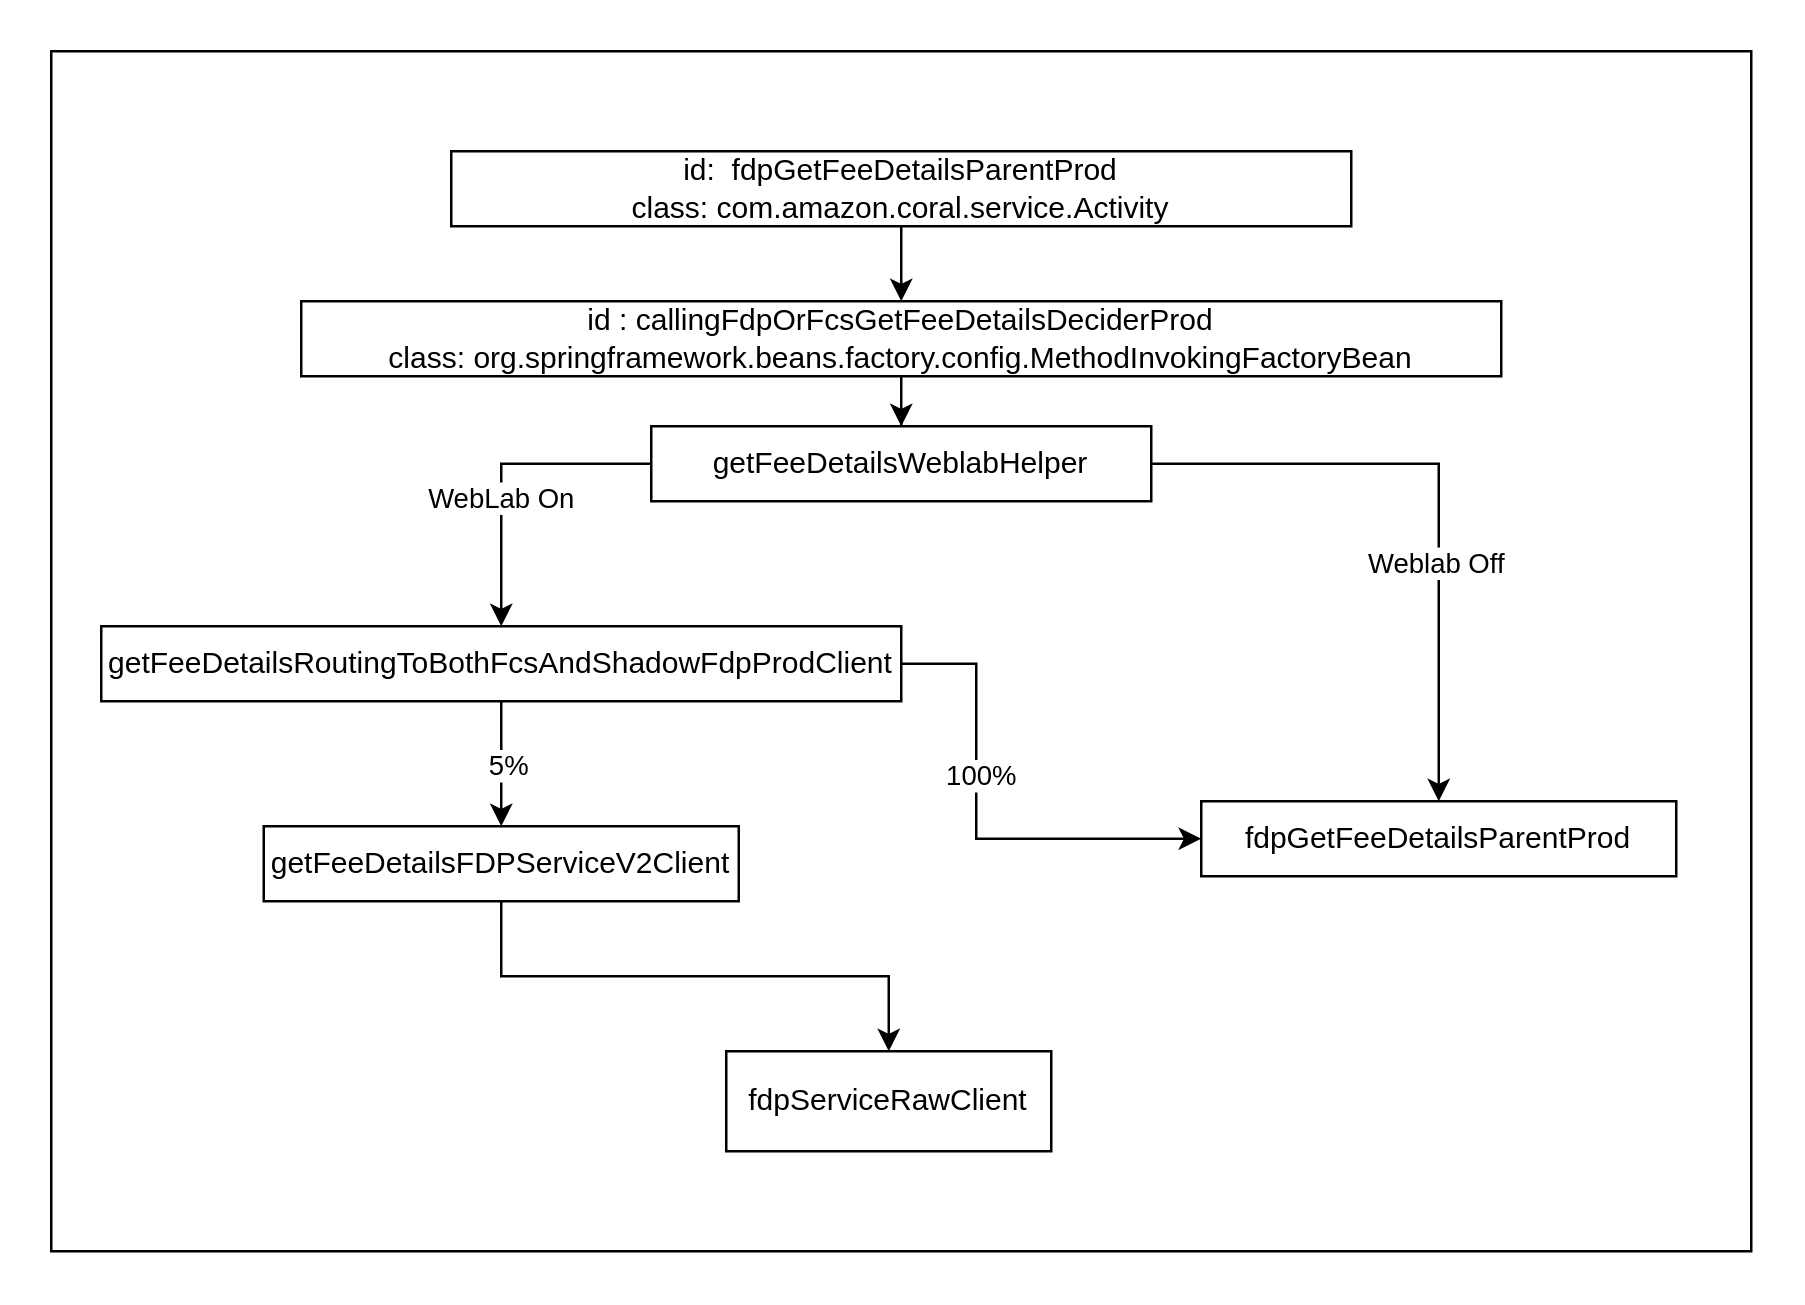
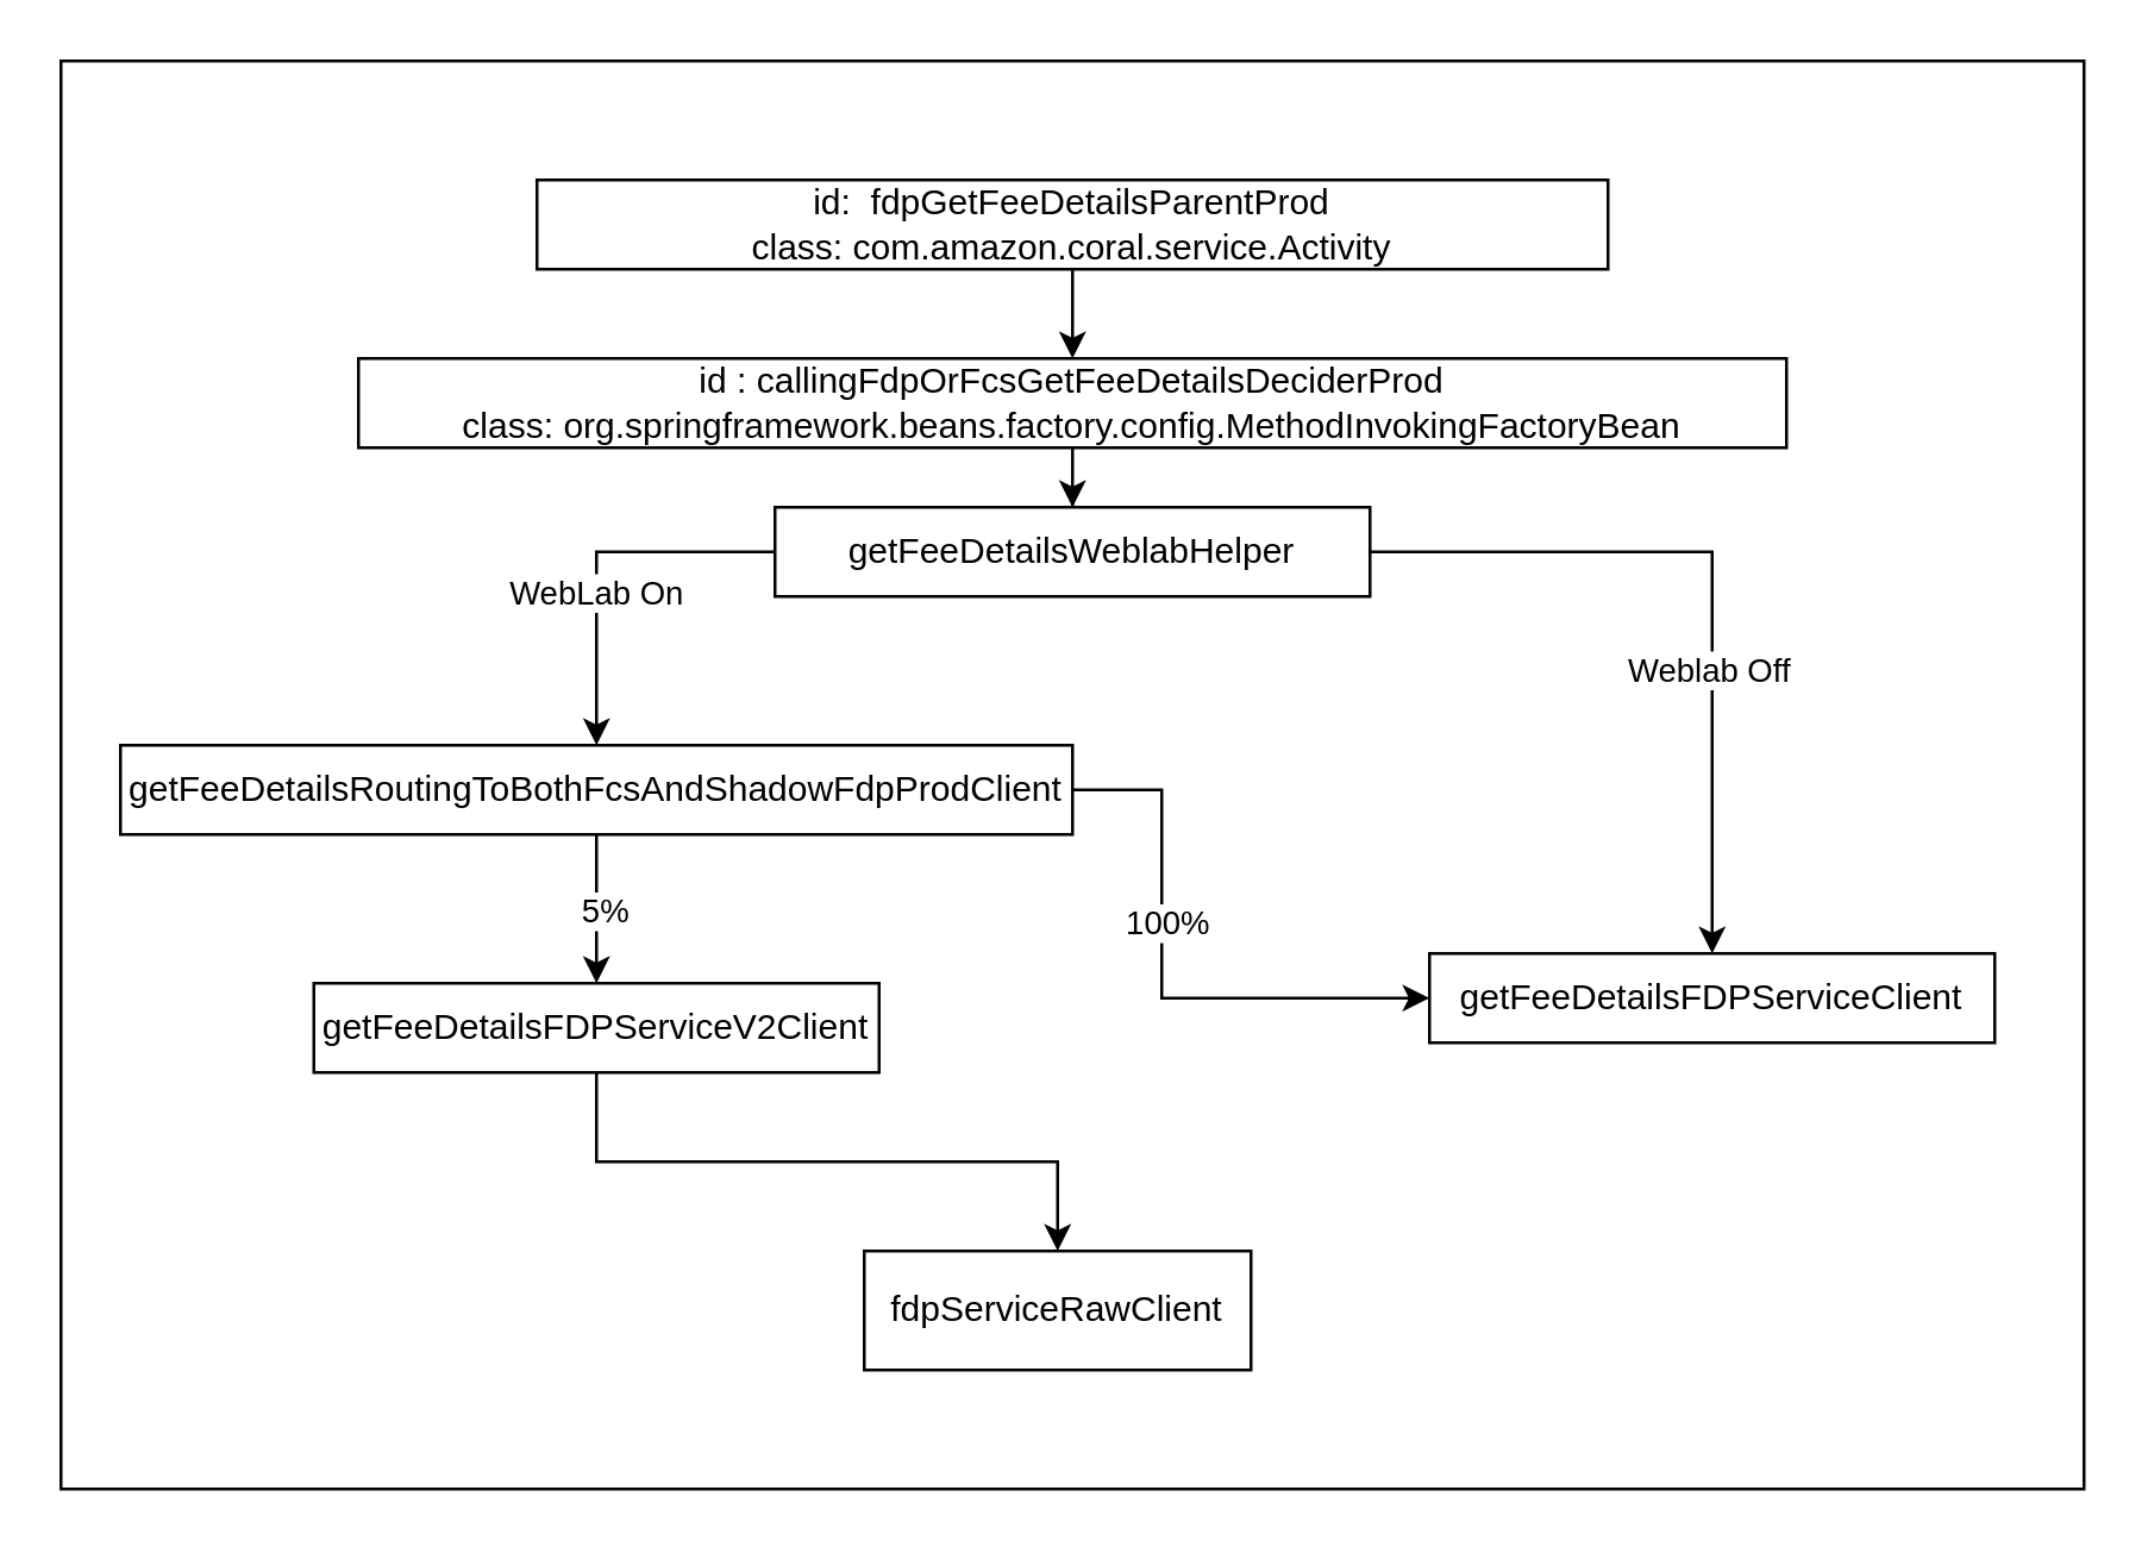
  <mxCell id="0" />
  <mxCell id="1" parent="0" />
  <mxCell id="2" value="" style="rounded=0;whiteSpace=wrap;html=1;" vertex="1" parent="1"><mxGeometry x="20" y="20" width="680" height="480" as="geometry" /></mxCell>
  <mxCell id="3" value="" style="edgeStyle=orthogonalEdgeStyle;rounded=0;orthogonalLoop=1;jettySize=auto;html=1;" edge="1" parent="1" source="4" target="6"><mxGeometry relative="1" as="geometry" /></mxCell>
  <mxCell id="4" value="&lt;div&gt;&lt;span&gt;&lt;span class=&quot;s&quot;&gt;id: &lt;span style=&quot;white-space: pre&quot;&gt; &lt;/span&gt;fdpGetFeeDetailsParentProd&lt;/span&gt;&lt;/span&gt;&lt;/div&gt;&lt;div&gt;&lt;span&gt;&lt;span class=&quot;s&quot;&gt;class:&lt;/span&gt;&lt;/span&gt;&lt;span&gt;&lt;span class=&quot;s&quot;&gt;&lt;span&gt;&lt;span class=&quot;s&quot;&gt;&lt;span style=&quot;white-space: pre&quot;&gt; &lt;/span&gt;com.amazon.coral.service.Activity&lt;/span&gt;&lt;/span&gt;&lt;/span&gt;&lt;/span&gt;&lt;/div&gt;" style="rounded=0;whiteSpace=wrap;html=1;" vertex="1" parent="1"><mxGeometry x="180" y="60" width="360" height="30" as="geometry" /></mxCell>
  <mxCell id="5" style="edgeStyle=orthogonalEdgeStyle;rounded=0;orthogonalLoop=1;jettySize=auto;html=1;exitX=0.5;exitY=1;exitDx=0;exitDy=0;" edge="1" parent="1" source="6" target="17"><mxGeometry relative="1" as="geometry" /></mxCell>
  <mxCell id="6" value="&lt;div&gt;&lt;span&gt;&lt;span class=&quot;s&quot;&gt;id :&lt;span style=&quot;white-space: pre&quot;&gt; &lt;/span&gt;callingFdpOrFcsGetFeeDetailsDeciderProd&lt;/span&gt;&lt;/span&gt;&lt;/div&gt;&lt;div&gt;&lt;span&gt;&lt;span class=&quot;s&quot;&gt;class:&lt;/span&gt;&lt;/span&gt;&lt;span&gt;&lt;span class=&quot;s&quot;&gt;&lt;span&gt;&lt;span class=&quot;s&quot;&gt;&lt;span style=&quot;white-space: pre&quot;&gt; &lt;/span&gt;org.springframework.beans.factory.config.MethodInvokingFactoryBean&lt;/span&gt;&lt;/span&gt;&lt;/span&gt;&lt;/span&gt;&lt;/div&gt;" style="rounded=0;whiteSpace=wrap;html=1;" vertex="1" parent="1"><mxGeometry x="120" y="120" width="480" height="30" as="geometry" /></mxCell>
  <mxCell id="7" style="edgeStyle=orthogonalEdgeStyle;rounded=0;orthogonalLoop=1;jettySize=auto;html=1;exitX=0.5;exitY=1;exitDx=0;exitDy=0;entryX=0.5;entryY=0;entryDx=0;entryDy=0;" edge="1" parent="1" source="11" target="19"><mxGeometry relative="1" as="geometry" /></mxCell>
  <mxCell id="8" value="5%" style="edgeLabel;html=1;align=center;verticalAlign=middle;resizable=0;points=[];" vertex="1" connectable="0" parent="7"><mxGeometry y="2" relative="1" as="geometry"><mxPoint as="offset" /></mxGeometry></mxCell>
  <mxCell id="9" style="edgeStyle=orthogonalEdgeStyle;rounded=0;orthogonalLoop=1;jettySize=auto;html=1;exitX=1;exitY=0.5;exitDx=0;exitDy=0;entryX=0;entryY=0.5;entryDx=0;entryDy=0;" edge="1" parent="1" source="11" target="12"><mxGeometry relative="1" as="geometry"><Array as="points"><mxPoint x="390" y="265" /><mxPoint x="390" y="335" /></Array></mxGeometry></mxCell>
  <mxCell id="10" value="100%" style="edgeLabel;html=1;align=center;verticalAlign=middle;resizable=0;points=[];" vertex="1" connectable="0" parent="9"><mxGeometry x="-0.221" y="1" relative="1" as="geometry"><mxPoint as="offset" /></mxGeometry></mxCell>
  <mxCell id="11" value="&lt;div&gt;&lt;span&gt;&lt;span class=&quot;s&quot;&gt;getFeeDetailsRoutingToBothFcsAndShadowFdpProdClient&lt;/span&gt;&lt;/span&gt;&lt;/div&gt;" style="rounded=0;whiteSpace=wrap;html=1;" vertex="1" parent="1"><mxGeometry x="40" y="250" width="320" height="30" as="geometry" /></mxCell>
- <mxCell id="12" value="&lt;div&gt;&lt;span&gt;&lt;span class=&quot;s&quot;&gt;fdpGetFeeDetailsParentProd&lt;/span&gt;&lt;/span&gt;&lt;br&gt;&lt;/div&gt;" style="rounded=0;whiteSpace=wrap;html=1;" vertex="1" parent="1"><mxGeometry x="480" y="320" width="190" height="30" as="geometry" /></mxCell>
+ <mxCell id="12" value="&lt;div&gt;&lt;span&gt;&lt;span class=&quot;s&quot;&gt;getFeeDetailsFDPServiceClient&lt;/span&gt;&lt;/span&gt;&lt;br&gt;&lt;/div&gt;" style="rounded=0;whiteSpace=wrap;html=1;" vertex="1" parent="1"><mxGeometry x="480" y="320" width="190" height="30" as="geometry" /></mxCell>
  <mxCell id="13" value="" style="edgeStyle=orthogonalEdgeStyle;rounded=0;orthogonalLoop=1;jettySize=auto;html=1;" edge="1" parent="1" source="17" target="11"><mxGeometry relative="1" as="geometry"><Array as="points"><mxPoint x="200" y="185" /></Array></mxGeometry></mxCell>
  <mxCell id="14" value="WebLab On" style="edgeLabel;html=1;align=center;verticalAlign=middle;resizable=0;points=[];" vertex="1" connectable="0" parent="13"><mxGeometry x="0.171" y="-1" relative="1" as="geometry"><mxPoint as="offset" /></mxGeometry></mxCell>
  <mxCell id="15" style="edgeStyle=orthogonalEdgeStyle;rounded=0;orthogonalLoop=1;jettySize=auto;html=1;" edge="1" parent="1" source="17" target="12"><mxGeometry relative="1" as="geometry" /></mxCell>
  <mxCell id="16" value="Weblab Off" style="edgeLabel;html=1;align=center;verticalAlign=middle;resizable=0;points=[];" vertex="1" connectable="0" parent="15"><mxGeometry x="0.235" y="-2" relative="1" as="geometry"><mxPoint as="offset" /></mxGeometry></mxCell>
  <mxCell id="17" value="&lt;span&gt;&lt;span class=&quot;s&quot;&gt;getFeeDetailsWeblabHelper&lt;/span&gt;&lt;/span&gt;" style="rounded=0;whiteSpace=wrap;html=1;" vertex="1" parent="1"><mxGeometry x="260" y="170" width="200" height="30" as="geometry" /></mxCell>
  <mxCell id="18" style="edgeStyle=orthogonalEdgeStyle;rounded=0;orthogonalLoop=1;jettySize=auto;html=1;" edge="1" parent="1" source="19" target="20"><mxGeometry relative="1" as="geometry" /></mxCell>
  <mxCell id="19" value="&lt;div&gt;&lt;span&gt;&lt;span class=&quot;s&quot;&gt;getFeeDetailsFDPServiceV2Client&lt;/span&gt;&lt;/span&gt;&lt;br&gt;&lt;/div&gt;" style="rounded=0;whiteSpace=wrap;html=1;" vertex="1" parent="1"><mxGeometry x="105" y="330" width="190" height="30" as="geometry" /></mxCell>
  <mxCell id="20" value="&lt;span&gt;&lt;span class=&quot;s&quot;&gt;fdpServiceRawClient&lt;/span&gt;&lt;/span&gt;" style="rounded=0;whiteSpace=wrap;html=1;" vertex="1" parent="1"><mxGeometry x="290" y="420" width="130" height="40" as="geometry" /></mxCell>
